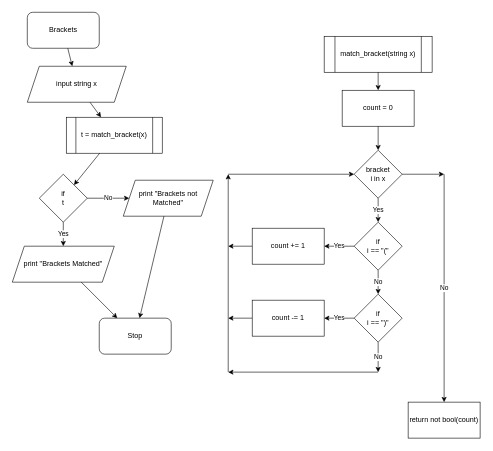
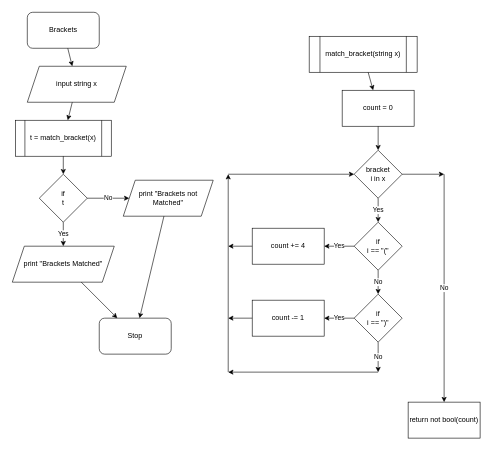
  <mxCell id="0" />
  <mxCell id="1" parent="0" />
  <mxCell id="2" value="Brackets" style="rounded=1;whiteSpace=wrap;html=1;" vertex="1" parent="1"><mxGeometry x="45" y="20" width="120" height="60" as="geometry" /></mxCell>
  <mxCell id="3" value="input string x" style="shape=parallelogram;perimeter=parallelogramPerimeter;whiteSpace=wrap;html=1;fixedSize=1;" vertex="1" parent="1"><mxGeometry x="45" y="110" width="165" height="60" as="geometry" /></mxCell>
- <mxCell id="4" value="t = match_bracket(x)" style="shape=process;whiteSpace=wrap;html=1;backgroundOutline=1;" vertex="1" parent="1"><mxGeometry x="110" y="195" width="160" height="60" as="geometry" /></mxCell>
+ <mxCell id="4" value="t = match_bracket(x)" style="shape=process;whiteSpace=wrap;html=1;backgroundOutline=1;" vertex="1" parent="1"><mxGeometry x="25" y="200" width="160" height="60" as="geometry" /></mxCell>
  <mxCell id="5" value="if&lt;br&gt;t" style="rhombus;whiteSpace=wrap;html=1;" vertex="1" parent="1"><mxGeometry x="65" y="290" width="80" height="80" as="geometry" /></mxCell>
  <mxCell id="6" value="print &quot;Brackets Matched&quot;" style="shape=parallelogram;perimeter=parallelogramPerimeter;whiteSpace=wrap;html=1;fixedSize=1;" vertex="1" parent="1"><mxGeometry x="20" y="410" width="170" height="60" as="geometry" /></mxCell>
  <mxCell id="7" value="print &quot;Brackets not Matched&quot;" style="shape=parallelogram;perimeter=parallelogramPerimeter;whiteSpace=wrap;html=1;fixedSize=1;" vertex="1" parent="1"><mxGeometry x="205" y="300" width="150" height="60" as="geometry" /></mxCell>
  <mxCell id="8" value="Stop" style="rounded=1;whiteSpace=wrap;html=1;" vertex="1" parent="1"><mxGeometry x="165" y="530" width="120" height="60" as="geometry" /></mxCell>
  <mxCell id="9" value="" style="endArrow=classic;html=1;" edge="1" parent="1" source="2" target="3"><mxGeometry width="50" height="50" relative="1" as="geometry"><mxPoint x="505" y="380" as="sourcePoint" /><mxPoint x="555" y="330" as="targetPoint" /></mxGeometry></mxCell>
  <mxCell id="10" value="" style="endArrow=classic;html=1;" edge="1" parent="1" source="3" target="4"><mxGeometry width="50" height="50" relative="1" as="geometry"><mxPoint x="505" y="380" as="sourcePoint" /><mxPoint x="555" y="330" as="targetPoint" /></mxGeometry></mxCell>
  <mxCell id="11" value="" style="endArrow=classic;html=1;" edge="1" parent="1" source="4" target="5"><mxGeometry width="50" height="50" relative="1" as="geometry"><mxPoint x="505" y="380" as="sourcePoint" /><mxPoint x="555" y="330" as="targetPoint" /></mxGeometry></mxCell>
  <mxCell id="12" value="No" style="endArrow=classic;html=1;" edge="1" parent="1" source="5" target="7"><mxGeometry width="50" height="50" relative="1" as="geometry"><mxPoint x="505" y="380" as="sourcePoint" /><mxPoint x="245" y="340" as="targetPoint" /></mxGeometry></mxCell>
  <mxCell id="13" value="Yes" style="endArrow=classic;html=1;" edge="1" parent="1" source="5" target="6"><mxGeometry width="50" height="50" relative="1" as="geometry"><mxPoint x="505" y="380" as="sourcePoint" /><mxPoint x="555" y="330" as="targetPoint" /></mxGeometry></mxCell>
  <mxCell id="14" value="" style="endArrow=classic;html=1;" edge="1" parent="1" source="7" target="8"><mxGeometry width="50" height="50" relative="1" as="geometry"><mxPoint x="505" y="380" as="sourcePoint" /><mxPoint x="555" y="330" as="targetPoint" /></mxGeometry></mxCell>
  <mxCell id="15" value="" style="endArrow=classic;html=1;" edge="1" parent="1" source="6" target="8"><mxGeometry width="50" height="50" relative="1" as="geometry"><mxPoint x="505" y="380" as="sourcePoint" /><mxPoint x="555" y="330" as="targetPoint" /></mxGeometry></mxCell>
- <mxCell id="16" value="match_bracket(string x)" style="shape=process;whiteSpace=wrap;html=1;backgroundOutline=1;" vertex="1" parent="1"><mxGeometry x="540" y="60" width="180" height="60" as="geometry" /></mxCell>
+ <mxCell id="16" value="match_bracket(string x)" style="shape=process;whiteSpace=wrap;html=1;backgroundOutline=1;" vertex="1" parent="1"><mxGeometry x="515" y="60" width="180" height="60" as="geometry" /></mxCell>
  <mxCell id="17" value="count = 0" style="rounded=0;whiteSpace=wrap;html=1;" vertex="1" parent="1"><mxGeometry x="570" y="150" width="120" height="60" as="geometry" /></mxCell>
  <mxCell id="18" value="bracket&lt;br&gt;i in x" style="rhombus;whiteSpace=wrap;html=1;" vertex="1" parent="1"><mxGeometry x="590" y="250" width="80" height="80" as="geometry" /></mxCell>
  <mxCell id="19" value="if&lt;br&gt;i == &quot;(&quot;" style="rhombus;whiteSpace=wrap;html=1;" vertex="1" parent="1"><mxGeometry x="590" y="370" width="80" height="80" as="geometry" /></mxCell>
  <mxCell id="20" value="if&lt;br&gt;i == &quot;)&quot;" style="rhombus;whiteSpace=wrap;html=1;" vertex="1" parent="1"><mxGeometry x="590" y="490" width="80" height="80" as="geometry" /></mxCell>
  <mxCell id="21" value="count -= 1" style="rounded=0;whiteSpace=wrap;html=1;" vertex="1" parent="1"><mxGeometry x="420" y="500" width="120" height="60" as="geometry" /></mxCell>
- <mxCell id="22" value="count += 1" style="rounded=0;whiteSpace=wrap;html=1;" vertex="1" parent="1"><mxGeometry x="420" y="380" width="120" height="60" as="geometry" /></mxCell>
+ <mxCell id="22" value="count += 4" style="rounded=0;whiteSpace=wrap;html=1;" vertex="1" parent="1"><mxGeometry x="420" y="380" width="120" height="60" as="geometry" /></mxCell>
  <mxCell id="23" value="" style="endArrow=classic;html=1;" edge="1" parent="1"><mxGeometry width="50" height="50" relative="1" as="geometry"><mxPoint x="380" y="620" as="sourcePoint" /><mxPoint x="380" y="290" as="targetPoint" /></mxGeometry></mxCell>
  <mxCell id="24" value="" style="endArrow=classic;html=1;" edge="1" parent="1" source="16" target="17"><mxGeometry width="50" height="50" relative="1" as="geometry"><mxPoint x="540" y="380" as="sourcePoint" /><mxPoint x="590" y="330" as="targetPoint" /></mxGeometry></mxCell>
  <mxCell id="25" value="" style="endArrow=classic;html=1;" edge="1" parent="1" source="17" target="18"><mxGeometry width="50" height="50" relative="1" as="geometry"><mxPoint x="540" y="380" as="sourcePoint" /><mxPoint x="590" y="330" as="targetPoint" /></mxGeometry></mxCell>
  <mxCell id="26" value="Yes" style="endArrow=classic;html=1;" edge="1" parent="1" source="18" target="19"><mxGeometry width="50" height="50" relative="1" as="geometry"><mxPoint x="540" y="380" as="sourcePoint" /><mxPoint x="590" y="330" as="targetPoint" /></mxGeometry></mxCell>
  <mxCell id="27" value="No" style="endArrow=classic;html=1;" edge="1" parent="1" source="19" target="20"><mxGeometry width="50" height="50" relative="1" as="geometry"><mxPoint x="540" y="380" as="sourcePoint" /><mxPoint x="590" y="330" as="targetPoint" /></mxGeometry></mxCell>
  <mxCell id="28" value="Yes" style="endArrow=classic;html=1;" edge="1" parent="1" source="19" target="22"><mxGeometry width="50" height="50" relative="1" as="geometry"><mxPoint x="540" y="380" as="sourcePoint" /><mxPoint x="590" y="330" as="targetPoint" /></mxGeometry></mxCell>
  <mxCell id="29" value="Yes" style="endArrow=classic;html=1;" edge="1" parent="1" source="20" target="21"><mxGeometry width="50" height="50" relative="1" as="geometry"><mxPoint x="540" y="380" as="sourcePoint" /><mxPoint x="590" y="330" as="targetPoint" /></mxGeometry></mxCell>
  <mxCell id="30" value="" style="endArrow=classic;html=1;" edge="1" parent="1" source="22"><mxGeometry width="50" height="50" relative="1" as="geometry"><mxPoint x="540" y="380" as="sourcePoint" /><mxPoint x="380" y="410" as="targetPoint" /></mxGeometry></mxCell>
  <mxCell id="31" value="" style="endArrow=classic;html=1;" edge="1" parent="1" source="21"><mxGeometry width="50" height="50" relative="1" as="geometry"><mxPoint x="540" y="380" as="sourcePoint" /><mxPoint x="380" y="530" as="targetPoint" /></mxGeometry></mxCell>
  <mxCell id="32" value="" style="endArrow=classic;html=1;" edge="1" parent="1" target="18"><mxGeometry width="50" height="50" relative="1" as="geometry"><mxPoint x="380" y="290" as="sourcePoint" /><mxPoint x="590" y="330" as="targetPoint" /></mxGeometry></mxCell>
  <mxCell id="33" value="No" style="endArrow=classic;html=1;" edge="1" parent="1" source="20"><mxGeometry width="50" height="50" relative="1" as="geometry"><mxPoint x="540" y="380" as="sourcePoint" /><mxPoint x="630" y="620" as="targetPoint" /></mxGeometry></mxCell>
  <mxCell id="34" value="" style="endArrow=classic;html=1;" edge="1" parent="1"><mxGeometry width="50" height="50" relative="1" as="geometry"><mxPoint x="630" y="620" as="sourcePoint" /><mxPoint x="380" y="620" as="targetPoint" /></mxGeometry></mxCell>
  <mxCell id="35" value="" style="endArrow=classic;html=1;" edge="1" parent="1" source="18"><mxGeometry width="50" height="50" relative="1" as="geometry"><mxPoint x="540" y="380" as="sourcePoint" /><mxPoint x="740" y="290" as="targetPoint" /></mxGeometry></mxCell>
  <mxCell id="36" value="return not bool(count)" style="rounded=0;whiteSpace=wrap;html=1;" vertex="1" parent="1"><mxGeometry x="680" y="670" width="120" height="60" as="geometry" /></mxCell>
  <mxCell id="37" value="No" style="endArrow=classic;html=1;" edge="1" parent="1" target="36"><mxGeometry width="50" height="50" relative="1" as="geometry"><mxPoint x="740" y="290" as="sourcePoint" /><mxPoint x="590" y="330" as="targetPoint" /></mxGeometry></mxCell>
